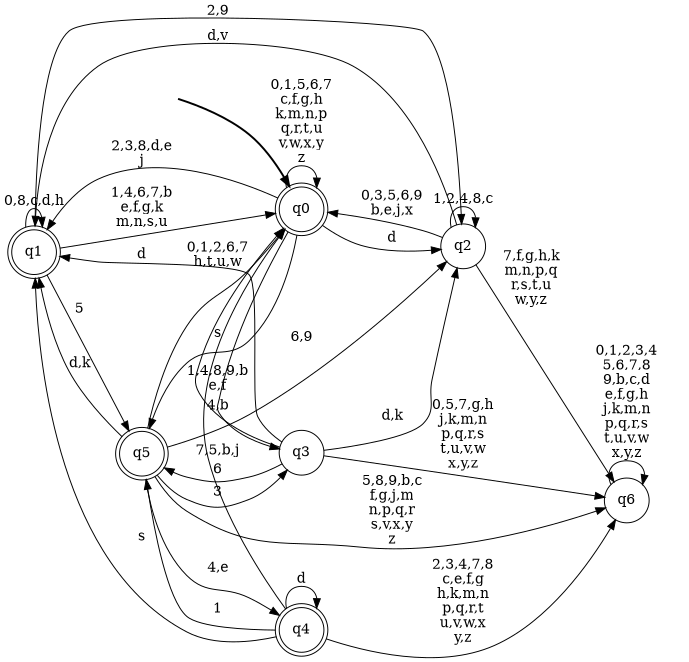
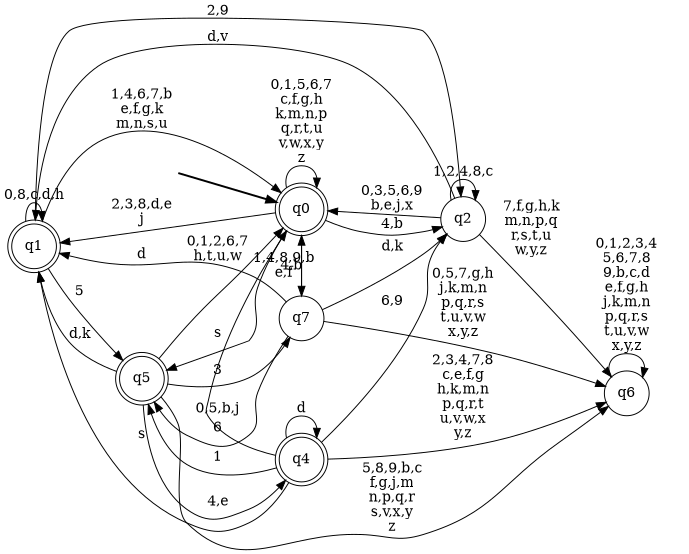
  digraph {
    rankdir=LR
    node [shape=doublecircle style="rounded,filled" color=black fillcolor=white]
    __start0 [height=0 shape=none style=invis width=0 color="" fillcolor=""]
    n2 [label=q0]
    n3 [label=q1]
    n4 [label=q2 shape=circle style=filled]
-   n5 [label=q3 shape=circle style=filled]
+   n5 [label=q7 shape=circle style=filled]
    n6 [label=q5]
    n7 [label=q6 shape=circle style=filled]
    n8 [label=q4]
    subgraph cluster_1 {
      nodesep=0.15
      ranksep=0.15
      style=invis
      __start0
      n2
    }
    __start0 -> n2 [penwidth=2]
    n2 -> n2 [label="0,1,5,6,7\nc,f,g,h\nk,m,n,p\nq,r,t,u\nv,w,x,y\nz"]
    n2 -> n3 [label="2,3,8,d,e\nj"]
-   n2 -> n4 [label=d]
+   n2 -> n4 [label="4,b"]
    n2 -> n5 [label="4,b"]
    n2 -> n6 [label=s]
    n3 -> n2 [label="1,4,6,7,b\ne,f,g,k\nm,n,s,u"]
    n3 -> n3 [label="0,8,c,d,h"]
    n3 -> n4 [label="2,9"]
    n3 -> n6 [label=5]
    n4 -> n2 [label="0,3,5,6,9\nb,e,j,x"]
    n4 -> n3 [label="d,v"]
    n4 -> n4 [label="1,2,4,8,c"]
    n4 -> n7 [label="7,f,g,h,k\nm,n,p,q\nr,s,t,u\nw,y,z"]
    n5 -> n2 [label="1,4,8,9,b\ne,f"]
    n5 -> n3 [label=d]
    n5 -> n4 [label="d,k"]
    n5 -> n6 [label=6]
    n5 -> n7 [label="0,5,7,g,h\nj,k,m,n\np,q,r,s\nt,u,v,w\nx,y,z"]
    n6 -> n2 [label="0,1,2,6,7\nh,t,u,w"]
    n6 -> n3 [label="d,k"]
    n6 -> n5 [label=3]
    n6 -> n7 [label="5,8,9,b,c\nf,g,j,m\nn,p,q,r\ns,v,x,y\nz"]
    n6 -> n8 [label="4,e"]
    n7 -> n7 [label="0,1,2,3,4\n5,6,7,8\n9,b,c,d\ne,f,g,h\nj,k,m,n\np,q,r,s\nt,u,v,w\nx,y,z"]
-   n8 -> n2 [label="7,5,b,j"]
+   n8 -> n2 [label="0,5,b,j"]
    n8 -> n3 [label=s]
-   n6 -> n4 [label="6,9"]
+   n8 -> n4 [label="6,9"]
    n8 -> n6 [label=1]
    n8 -> n7 [label="2,3,4,7,8\nc,e,f,g\nh,k,m,n\np,q,r,t\nu,v,w,x\ny,z"]
    n8 -> n8 [label=d]
  }
